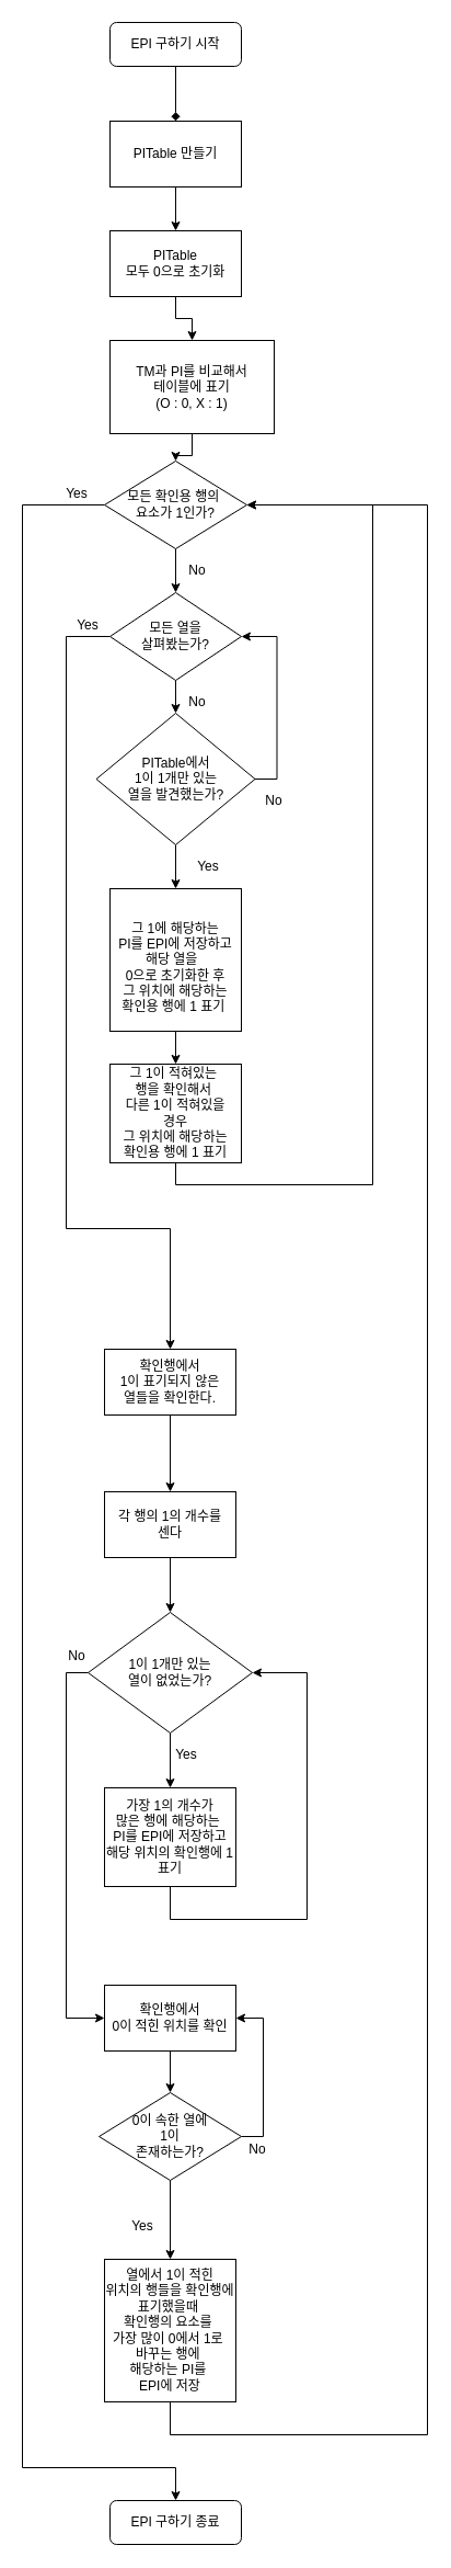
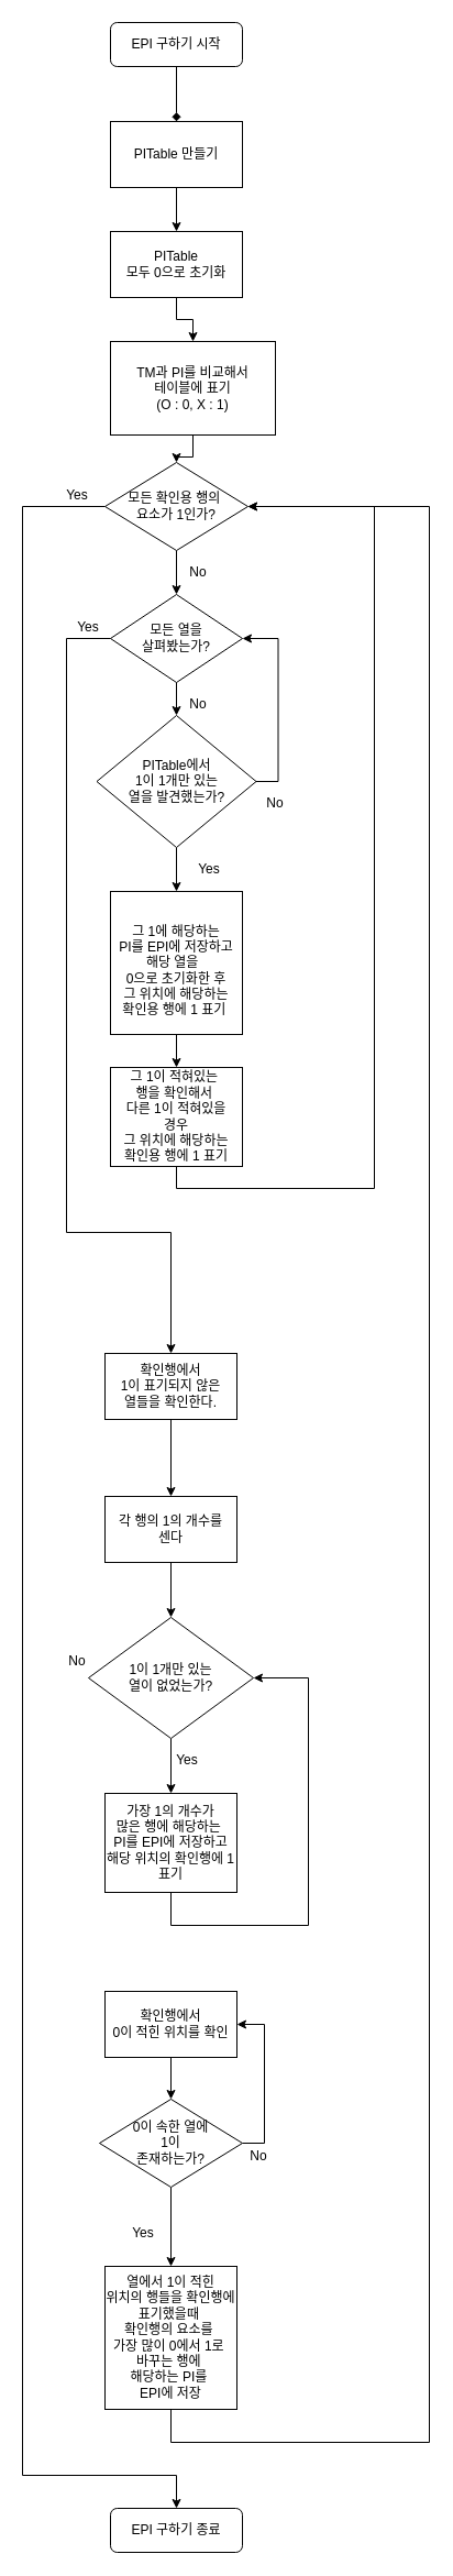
  <mxCell id="0" />
  <mxCell id="1" parent="0" />
  <mxCell id="2" style="edgeStyle=orthogonalEdgeStyle;rounded=0;orthogonalLoop=1;jettySize=auto;html=1;exitX=0.5;exitY=1;exitDx=0;exitDy=0;entryX=0.5;entryY=0;entryDx=0;entryDy=0;endArrow=diamond;" edge="1" parent="1" source="3" target="6"><mxGeometry relative="1" as="geometry" /></mxCell>
  <mxCell id="3" value="EPI 구하기 시작" style="rounded=1;whiteSpace=wrap;html=1;fontSize=12;glass=0;strokeWidth=1;shadow=0;" parent="1" vertex="1"><mxGeometry x="100" y="20" width="120" height="40" as="geometry" /></mxCell>
  <mxCell id="4" value="EPI 구하기 종료" style="rounded=1;whiteSpace=wrap;html=1;fontSize=12;glass=0;strokeWidth=1;shadow=0;" parent="1" vertex="1"><mxGeometry x="100" y="2280" width="120" height="40" as="geometry" /></mxCell>
  <mxCell id="5" style="edgeStyle=orthogonalEdgeStyle;rounded=0;orthogonalLoop=1;jettySize=auto;html=1;exitX=0.5;exitY=1;exitDx=0;exitDy=0;" edge="1" parent="1" source="6" target="8"><mxGeometry relative="1" as="geometry" /></mxCell>
  <mxCell id="6" value="PITable 만들기" style="rounded=0;whiteSpace=wrap;html=1;" vertex="1" parent="1"><mxGeometry x="100" y="110" width="120" height="60" as="geometry" /></mxCell>
  <mxCell id="7" style="edgeStyle=orthogonalEdgeStyle;rounded=0;orthogonalLoop=1;jettySize=auto;html=1;exitX=0.5;exitY=1;exitDx=0;exitDy=0;entryX=0.5;entryY=0;entryDx=0;entryDy=0;" edge="1" parent="1" source="8" target="10"><mxGeometry relative="1" as="geometry" /></mxCell>
  <mxCell id="8" value="PITable&lt;br&gt;모두 0으로 초기화" style="rounded=0;whiteSpace=wrap;html=1;" vertex="1" parent="1"><mxGeometry x="100" y="210" width="120" height="60" as="geometry" /></mxCell>
  <mxCell id="9" style="edgeStyle=orthogonalEdgeStyle;rounded=0;orthogonalLoop=1;jettySize=auto;html=1;exitX=0.5;exitY=1;exitDx=0;exitDy=0;" edge="1" parent="1" source="10" target="24"><mxGeometry relative="1" as="geometry" /></mxCell>
  <mxCell id="10" value="TM과 PI를 비교해서&lt;br&gt;테이블에 표기&lt;br&gt;(O : 0, X : 1)" style="rounded=0;whiteSpace=wrap;html=1;" vertex="1" parent="1"><mxGeometry x="100" y="310" width="150" height="85" as="geometry" /></mxCell>
  <mxCell id="11" value="모든 열을 &lt;br&gt;살펴봤는가?" style="rhombus;whiteSpace=wrap;html=1;" vertex="1" parent="1"><mxGeometry x="100" y="540" width="120" height="80" as="geometry" /></mxCell>
  <mxCell id="12" value="" style="group" vertex="1" connectable="0" parent="1"><mxGeometry x="100" y="630" width="170" height="310" as="geometry" /></mxCell>
  <mxCell id="13" value="&lt;br&gt;그 1에 해당하는 &lt;br&gt;PI를 EPI에 저장하고&lt;br&gt;해당 열을&amp;nbsp;&amp;nbsp;&lt;br&gt;0으로 초기화한 후&lt;br&gt;그 위치에 해당하는&lt;br&gt;확인용 행에 1 표기&amp;nbsp;" style="rounded=0;whiteSpace=wrap;html=1;" vertex="1" parent="12"><mxGeometry y="180" width="120" height="130" as="geometry" /></mxCell>
  <mxCell id="14" value="Yes" style="text;html=1;strokeColor=none;fillColor=none;align=center;verticalAlign=middle;whiteSpace=wrap;rounded=0;" vertex="1" parent="12"><mxGeometry x="70" y="150" width="40" height="20" as="geometry" /></mxCell>
  <mxCell id="15" value="No" style="text;html=1;strokeColor=none;fillColor=none;align=center;verticalAlign=middle;whiteSpace=wrap;rounded=0;" vertex="1" parent="12"><mxGeometry x="60" width="40" height="20" as="geometry" /></mxCell>
  <mxCell id="16" style="edgeStyle=orthogonalEdgeStyle;rounded=0;orthogonalLoop=1;jettySize=auto;html=1;exitX=0.5;exitY=1;exitDx=0;exitDy=0;entryX=0.5;entryY=0;entryDx=0;entryDy=0;" edge="1" parent="12" source="18" target="13"><mxGeometry relative="1" as="geometry" /></mxCell>
  <mxCell id="17" value="No" style="text;html=1;strokeColor=none;fillColor=none;align=center;verticalAlign=middle;whiteSpace=wrap;rounded=0;" vertex="1" parent="12"><mxGeometry x="130" y="90" width="40" height="20" as="geometry" /></mxCell>
  <mxCell id="18" value="PITable에서 &lt;br&gt;1이 1개만 있는 &lt;br&gt;열을 발견했는가?" style="rhombus;whiteSpace=wrap;html=1;" vertex="1" parent="12"><mxGeometry x="-12.5" y="20" width="145" height="120" as="geometry" /></mxCell>
  <mxCell id="19" style="edgeStyle=orthogonalEdgeStyle;rounded=0;orthogonalLoop=1;jettySize=auto;html=1;exitX=0.5;exitY=1;exitDx=0;exitDy=0;entryX=0.5;entryY=0;entryDx=0;entryDy=0;" edge="1" parent="1" source="11" target="18"><mxGeometry relative="1" as="geometry" /></mxCell>
  <mxCell id="20" style="edgeStyle=orthogonalEdgeStyle;rounded=0;orthogonalLoop=1;jettySize=auto;html=1;exitX=1;exitY=0.5;exitDx=0;exitDy=0;entryX=1;entryY=0.5;entryDx=0;entryDy=0;" edge="1" parent="1" source="18" target="11"><mxGeometry relative="1" as="geometry" /></mxCell>
  <mxCell id="21" style="edgeStyle=orthogonalEdgeStyle;rounded=0;orthogonalLoop=1;jettySize=auto;html=1;exitX=0.5;exitY=1;exitDx=0;exitDy=0;entryX=0.5;entryY=0;entryDx=0;entryDy=0;" edge="1" parent="1" source="24" target="11"><mxGeometry relative="1" as="geometry" /></mxCell>
  <mxCell id="22" style="edgeStyle=orthogonalEdgeStyle;rounded=0;orthogonalLoop=1;jettySize=auto;html=1;exitX=0;exitY=0.5;exitDx=0;exitDy=0;entryX=0.5;entryY=0;entryDx=0;entryDy=0;" edge="1" parent="1" source="11" target="31"><mxGeometry relative="1" as="geometry"><mxPoint x="155" y="1160" as="targetPoint" /><Array as="points"><mxPoint x="60" y="580" /><mxPoint x="60" y="1120" /><mxPoint x="155" y="1120" /></Array></mxGeometry></mxCell>
  <mxCell id="23" style="edgeStyle=orthogonalEdgeStyle;rounded=0;orthogonalLoop=1;jettySize=auto;html=1;exitX=0;exitY=0.5;exitDx=0;exitDy=0;" edge="1" parent="1" source="24" target="4"><mxGeometry relative="1" as="geometry"><Array as="points"><mxPoint x="20" y="460" /><mxPoint x="20" y="2250" /><mxPoint x="160" y="2250" /></Array></mxGeometry></mxCell>
  <mxCell id="24" value="모든 확인용 행의&amp;nbsp;&lt;br&gt;요소가 1인가?" style="rhombus;whiteSpace=wrap;html=1;" vertex="1" parent="1"><mxGeometry x="95" y="420" width="130" height="80" as="geometry" /></mxCell>
  <mxCell id="25" value="No" style="text;html=1;strokeColor=none;fillColor=none;align=center;verticalAlign=middle;whiteSpace=wrap;rounded=0;" vertex="1" parent="1"><mxGeometry x="160" y="510" width="40" height="20" as="geometry" /></mxCell>
  <mxCell id="26" style="edgeStyle=orthogonalEdgeStyle;rounded=0;orthogonalLoop=1;jettySize=auto;html=1;exitX=0.5;exitY=1;exitDx=0;exitDy=0;entryX=1;entryY=0.5;entryDx=0;entryDy=0;" edge="1" parent="1" source="27" target="24"><mxGeometry relative="1" as="geometry"><Array as="points"><mxPoint x="160" y="1080" /><mxPoint x="340" y="1080" /><mxPoint x="340" y="460" /></Array></mxGeometry></mxCell>
  <mxCell id="27" value="그 1이 적혀있는&amp;nbsp;&lt;br&gt;행을 확인해서&amp;nbsp;&lt;br&gt;다른 1이 적혀있을 &lt;br&gt;경우&lt;br&gt;그 위치에 해당하는&lt;br&gt;확인용 행에 1 표기" style="rounded=0;whiteSpace=wrap;html=1;" vertex="1" parent="1"><mxGeometry x="100" y="970" width="120" height="90" as="geometry" /></mxCell>
  <mxCell id="28" style="edgeStyle=orthogonalEdgeStyle;rounded=0;orthogonalLoop=1;jettySize=auto;html=1;exitX=0.5;exitY=1;exitDx=0;exitDy=0;entryX=0.5;entryY=0;entryDx=0;entryDy=0;" edge="1" parent="1" source="13" target="27"><mxGeometry relative="1" as="geometry" /></mxCell>
  <mxCell id="29" value="Yes" style="text;html=1;strokeColor=none;fillColor=none;align=center;verticalAlign=middle;whiteSpace=wrap;rounded=0;" vertex="1" parent="1"><mxGeometry x="60" y="560" width="40" height="20" as="geometry" /></mxCell>
  <mxCell id="30" style="edgeStyle=orthogonalEdgeStyle;rounded=0;orthogonalLoop=1;jettySize=auto;html=1;exitX=0.5;exitY=1;exitDx=0;exitDy=0;entryX=0.5;entryY=0;entryDx=0;entryDy=0;" edge="1" parent="1" source="31" target="33"><mxGeometry relative="1" as="geometry" /></mxCell>
  <mxCell id="31" value="확인행에서 &lt;br&gt;1이 표기되지 않은 &lt;br&gt;열들을 확인한다." style="rounded=0;whiteSpace=wrap;html=1;" vertex="1" parent="1"><mxGeometry x="95" y="1230" width="120" height="60" as="geometry" /></mxCell>
  <mxCell id="32" style="edgeStyle=orthogonalEdgeStyle;rounded=0;orthogonalLoop=1;jettySize=auto;html=1;exitX=0.5;exitY=1;exitDx=0;exitDy=0;entryX=0.5;entryY=0;entryDx=0;entryDy=0;" edge="1" parent="1" source="33" target="36"><mxGeometry relative="1" as="geometry" /></mxCell>
  <mxCell id="33" value="각 행의 1의 개수를 &lt;br&gt;센다" style="rounded=0;whiteSpace=wrap;html=1;" vertex="1" parent="1"><mxGeometry x="95" y="1360" width="120" height="60" as="geometry" /></mxCell>
  <mxCell id="34" style="edgeStyle=orthogonalEdgeStyle;rounded=0;orthogonalLoop=1;jettySize=auto;html=1;exitX=0.5;exitY=1;exitDx=0;exitDy=0;entryX=0.5;entryY=0;entryDx=0;entryDy=0;" edge="1" parent="1" source="36" target="38"><mxGeometry relative="1" as="geometry" /></mxCell>
- <mxCell id="35" style="edgeStyle=orthogonalEdgeStyle;rounded=0;orthogonalLoop=1;jettySize=auto;html=1;exitX=0;exitY=0.5;exitDx=0;exitDy=0;entryX=0;entryY=0.5;entryDx=0;entryDy=0;" edge="1" parent="1" source="36" target="41"><mxGeometry relative="1" as="geometry" /></mxCell>
  <mxCell id="36" value="1이 1개만 있는 &lt;br&gt;열이 없었는가?" style="rhombus;whiteSpace=wrap;html=1;" vertex="1" parent="1"><mxGeometry x="80" y="1470" width="150" height="110" as="geometry" /></mxCell>
  <mxCell id="37" style="edgeStyle=orthogonalEdgeStyle;rounded=0;orthogonalLoop=1;jettySize=auto;html=1;exitX=0.5;exitY=1;exitDx=0;exitDy=0;entryX=1;entryY=0.5;entryDx=0;entryDy=0;" edge="1" parent="1" source="38" target="36"><mxGeometry relative="1" as="geometry"><Array as="points"><mxPoint x="155" y="1750" /><mxPoint x="280" y="1750" /><mxPoint x="280" y="1525" /></Array></mxGeometry></mxCell>
  <mxCell id="38" value="가장 1의 개수가 &lt;br&gt;많은 행에 해당하는&amp;nbsp;&lt;br&gt;PI를 EPI에 저장하고&lt;br&gt;해당 위치의 확인행에 1 표기" style="rounded=0;whiteSpace=wrap;html=1;" vertex="1" parent="1"><mxGeometry x="95" y="1630" width="120" height="90" as="geometry" /></mxCell>
  <mxCell id="39" value="Yes" style="text;html=1;strokeColor=none;fillColor=none;align=center;verticalAlign=middle;whiteSpace=wrap;rounded=0;" vertex="1" parent="1"><mxGeometry x="150" y="1590" width="40" height="20" as="geometry" /></mxCell>
  <mxCell id="40" style="edgeStyle=orthogonalEdgeStyle;rounded=0;orthogonalLoop=1;jettySize=auto;html=1;exitX=0.5;exitY=1;exitDx=0;exitDy=0;entryX=0.5;entryY=0;entryDx=0;entryDy=0;" edge="1" parent="1" source="41" target="45"><mxGeometry relative="1" as="geometry" /></mxCell>
  <mxCell id="41" value="확인행에서 &lt;br&gt;0이 적힌 위치를 확인" style="rounded=0;whiteSpace=wrap;html=1;" vertex="1" parent="1"><mxGeometry x="95" y="1810" width="120" height="60" as="geometry" /></mxCell>
  <mxCell id="42" value="No" style="text;html=1;strokeColor=none;fillColor=none;align=center;verticalAlign=middle;whiteSpace=wrap;rounded=0;" vertex="1" parent="1"><mxGeometry x="50" y="1500" width="40" height="20" as="geometry" /></mxCell>
  <mxCell id="43" style="edgeStyle=orthogonalEdgeStyle;rounded=0;orthogonalLoop=1;jettySize=auto;html=1;exitX=1;exitY=0.5;exitDx=0;exitDy=0;entryX=1;entryY=0.5;entryDx=0;entryDy=0;" edge="1" parent="1" source="45" target="41"><mxGeometry relative="1" as="geometry" /></mxCell>
  <mxCell id="44" style="edgeStyle=orthogonalEdgeStyle;rounded=0;orthogonalLoop=1;jettySize=auto;html=1;exitX=0.5;exitY=1;exitDx=0;exitDy=0;entryX=0.5;entryY=0;entryDx=0;entryDy=0;" edge="1" parent="1" source="45" target="49"><mxGeometry relative="1" as="geometry" /></mxCell>
  <mxCell id="45" value="0이 속한 열에 &lt;br&gt;1이 &lt;br&gt;존재하는가?" style="rhombus;whiteSpace=wrap;html=1;" vertex="1" parent="1"><mxGeometry x="90" y="1908" width="130" height="80" as="geometry" /></mxCell>
  <mxCell id="46" value="No" style="text;html=1;strokeColor=none;fillColor=none;align=center;verticalAlign=middle;whiteSpace=wrap;rounded=0;" vertex="1" parent="1"><mxGeometry x="215" y="1950" width="40" height="20" as="geometry" /></mxCell>
  <mxCell id="47" value="Yes" style="text;html=1;strokeColor=none;fillColor=none;align=center;verticalAlign=middle;whiteSpace=wrap;rounded=0;" vertex="1" parent="1"><mxGeometry x="110" y="2020" width="40" height="20" as="geometry" /></mxCell>
  <mxCell id="48" style="edgeStyle=orthogonalEdgeStyle;rounded=0;orthogonalLoop=1;jettySize=auto;html=1;exitX=0.5;exitY=1;exitDx=0;exitDy=0;entryX=1;entryY=0.5;entryDx=0;entryDy=0;" edge="1" parent="1" source="49" target="24"><mxGeometry relative="1" as="geometry"><Array as="points"><mxPoint x="155" y="2220" /><mxPoint x="390" y="2220" /><mxPoint x="390" y="460" /></Array></mxGeometry></mxCell>
  <mxCell id="49" value="열에서 1이 적힌 &lt;br&gt;위치의 행들을 확인행에 표기했을때&amp;nbsp;&lt;br&gt;확인행의 요소를&amp;nbsp;&lt;br&gt;가장 많이 0에서 1로&amp;nbsp;&lt;br&gt;바꾸는 행에&amp;nbsp;&lt;br&gt;해당하는 PI를&amp;nbsp;&lt;br&gt;EPI에 저장" style="rounded=0;whiteSpace=wrap;html=1;" vertex="1" parent="1"><mxGeometry x="95" y="2060" width="120" height="130" as="geometry" /></mxCell>
  <mxCell id="50" value="Yes" style="text;html=1;strokeColor=none;fillColor=none;align=center;verticalAlign=middle;whiteSpace=wrap;rounded=0;" vertex="1" parent="1"><mxGeometry x="50" y="440" width="40" height="20" as="geometry" /></mxCell>
